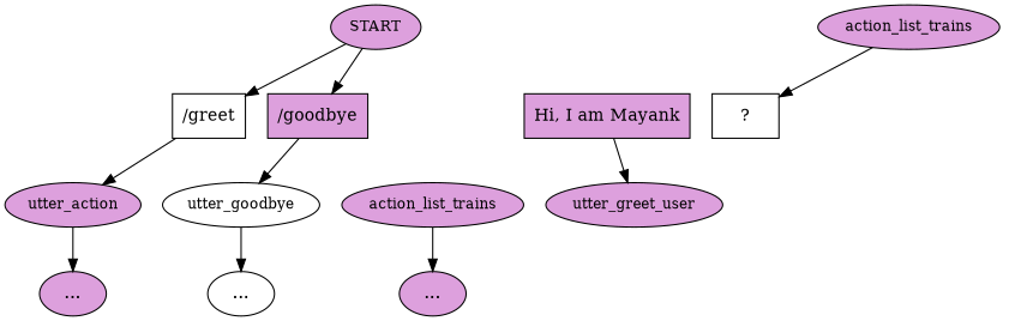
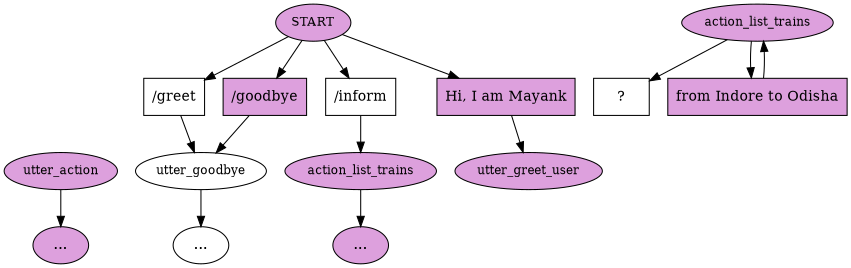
  digraph {
    node [fillcolor=plum style=filled]
    n1 [fontsize=12 label=START]
    n2 [fillcolor=white label="/greet" shape=rect]
    n3 [label="/goodbye" shape=rect]
+   n4 [fillcolor=white label="/inform" shape=rect]
    n5 [label="Hi,\ I\ am\ Mayank" shape=rect]
    n6 [fontsize=12 label=utter_action]
    n7 [fillcolor=white fontsize=12 label=utter_goodbye]
    n8 [fontsize=12 label=action_list_trains]
    n9 [fontsize=12 label=utter_greet_user]
    n10 [label="..."]
    n11 [fillcolor=white label="..."]
    n12 [label="..."]
    n13 [fontsize=12 label=action_list_trains]
    n14 [fillcolor=white label="  ?  " shape=rect]
+   n15 [label="from\ Indore\ to\ Odisha" shape=rect]
    n1 -> n2
    n1 -> n3
-   n2 -> n6
+   n1 -> n4
+   n1 -> n5
+   n2 -> n7
    n3 -> n7
+   n4 -> n8
    n5 -> n9
    n6 -> n10
    n7 -> n11
    n8 -> n12
    n13 -> n14
+   n13 -> n15
+   n15 -> n13
  }
